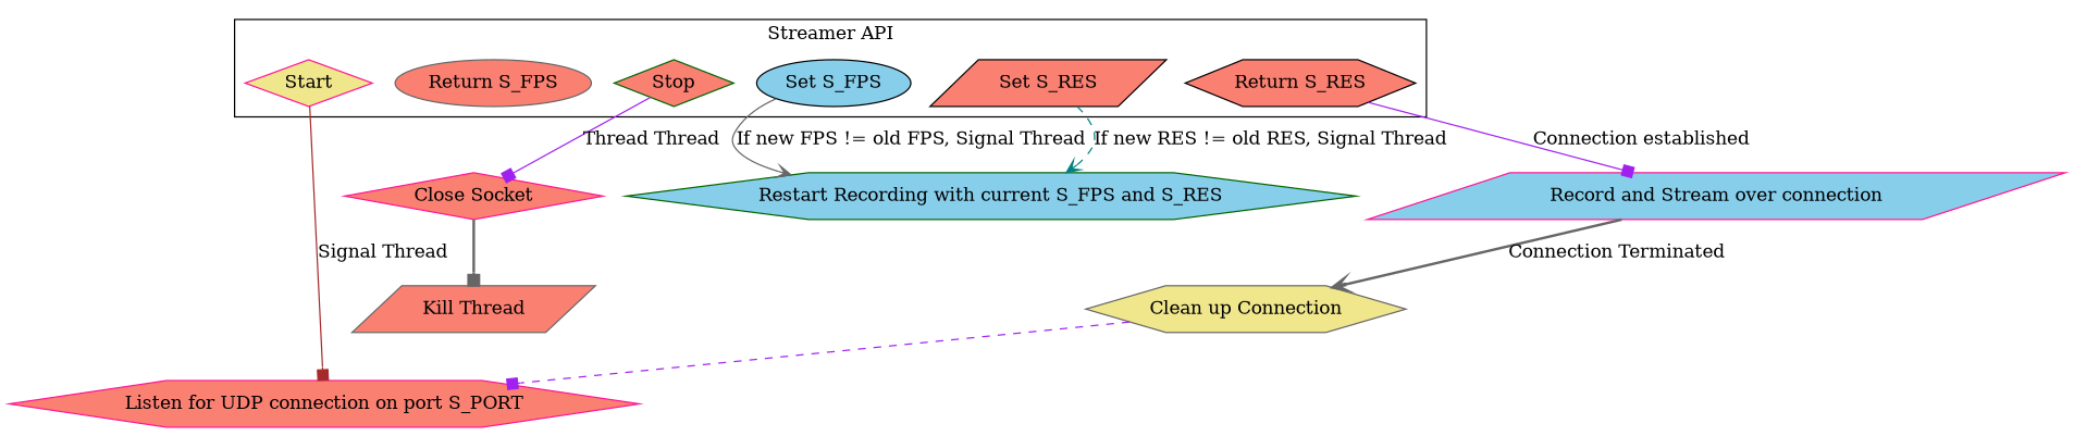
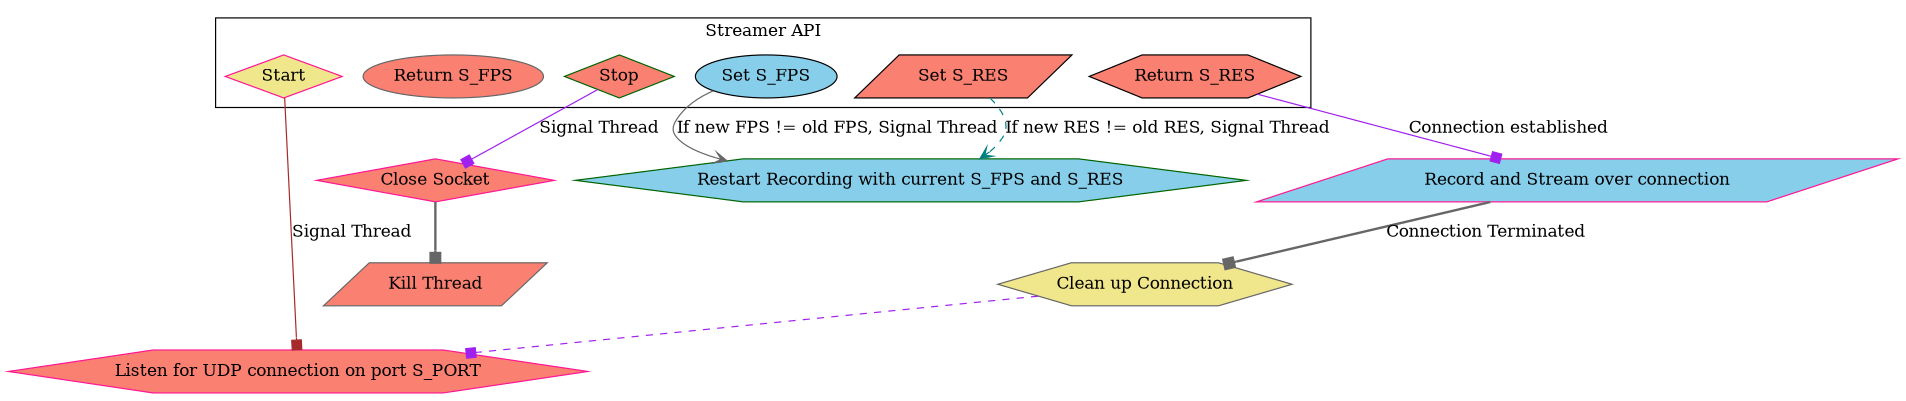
  digraph {
    node [color=deeppink fillcolor=salmon shape=hexagon style=filled]
    edge [arrowhead=box color=purple style=solid]
    n1 [fillcolor=khaki label=Start shape=diamond]
    n2 [color=darkgreen label=Stop shape=diamond]
    n3 [color=black fillcolor=skyblue label="Set S_FPS" shape=ellipse]
    n4 [color=black label="Set S_RES" shape=parallelogram]
    n5 [color=gray40 label="Return S_FPS" shape=ellipse]
    n6 [color=black label="Return S_RES"]
    n7 [label="Listen for UDP connection on port S_PORT"]
    n8 [label="Close Socket" shape=diamond]
    n9 [color=darkgreen fillcolor=skyblue label="Restart Recording with current S_FPS and S_RES"]
    n10 [fillcolor=skyblue label="Record and Stream over connection" shape=parallelogram]
    n11 [color=gray40 fillcolor=khaki label="Clean up Connection"]
    n12 [color=gray40 label="Kill Thread" shape=parallelogram]
    subgraph cluster_1 {
      label="Streamer API"
      n1
      n2
      n3
      n4
      n5
      n6
    }
    n1 -> n7 [color=brown label="Signal Thread"]
-   n2 -> n8 [label="Thread Thread"]
+   n2 -> n8 [label="Signal Thread"]
    n3 -> n9 [arrowhead=vee color=gray40 label="If new FPS != old FPS, Signal Thread"]
    n4 -> n9 [arrowhead=vee color=teal label="If new RES != old RES, Signal Thread" style=dashed]
    n6 -> n10 [label="Connection established"]
    n8 -> n12 [color=gray40 style=bold]
-   n10 -> n11 [arrowhead=vee color=gray40 label="Connection Terminated" style=bold]
+   n10 -> n11 [color=gray40 label="Connection Terminated" style=bold]
    n11 -> n7 [style=dashed]
  }
